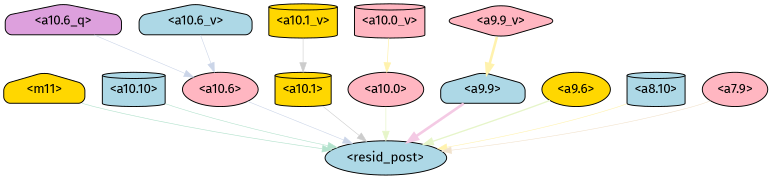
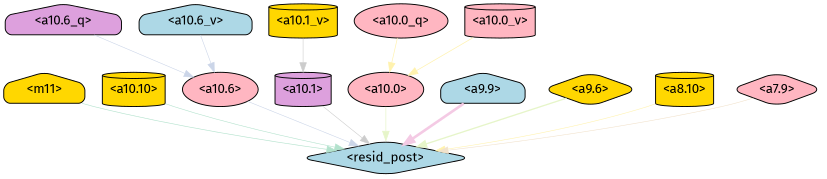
  strict digraph {
    fontname="Fira Sans"
    splines=true
    node [color=black fillcolor=lightpink fontname="Fira Sans" shape=ellipse style="filled, rounded"]
    edge [color="#fff2ae" fontname="Fira Sans" penwidth=0.6]
    "<m11>" [fillcolor=gold shape=house]
-   "<resid_post>" [fillcolor=lightblue]
-   "<a10.10>" [fillcolor=lightblue shape=cylinder]
+   "<resid_post>" [fillcolor=lightblue shape=diamond]
+   "<a10.10>" [fillcolor=gold shape=cylinder]
    "<a10.6>"
-   "<a10.1>" [fillcolor=gold shape=cylinder]
+   "<a10.1>" [fillcolor=plum shape=cylinder]
    "<a10.0>"
    "<a9.9>" [fillcolor=lightblue shape=house]
-   "<a9.6>" [fillcolor=gold]
-   "<a8.10>" [fillcolor=lightblue shape=cylinder]
-   "<a7.9>"
+   "<a9.6>" [fillcolor=gold shape=diamond]
+   "<a8.10>" [fillcolor=gold shape=cylinder]
+   "<a7.9>" [shape=diamond]
    "<a10.6_q>" [fillcolor=plum shape=house]
+   "<a10.0_q>"
    "<a10.6_v>" [fillcolor=lightblue shape=house]
    "<a10.1_v>" [fillcolor=gold shape=cylinder]
    "<a10.0_v>" [shape=cylinder]
-   "<a9.9_v>" [shape=diamond]
    "<m11>" -> "<resid_post>" [color="#b3e2cd" penwidth=0.6392734050750732]
    "<a10.10>" -> "<resid_post>" [color="#b3e2cd"]
    "<a10.6>" -> "<resid_post>" [color="#cbd5e8"]
    "<a10.1>" -> "<resid_post>" [color="#cccccc"]
    "<a10.0>" -> "<resid_post>" [color="#e6f5c9" penwidth=0.7430362701416016]
    "<a9.9>" -> "<resid_post>" [color="#f4cae4" penwidth=2.7972054481506348]
    "<a9.6>" -> "<resid_post>" [color="#e6f5c9" penwidth=1.394308090209961]
    "<a8.10>" -> "<resid_post>"
    "<a7.9>" -> "<resid_post>" [color="#f1e2cc"]
    "<a10.6_q>" -> "<a10.6>" [color="#cbd5e8"]
+   "<a10.0_q>" -> "<a10.0>" [penwidth=0.6952221393585205]
    "<a10.6_v>" -> "<a10.6>" [color="#cbd5e8"]
    "<a10.1_v>" -> "<a10.1>" [color="#cccccc"]
    "<a10.0_v>" -> "<a10.0>" [penwidth=0.7329092025756836]
-   "<a9.9_v>" -> "<a9.9>" [penwidth=2.715490236878395]
  }
